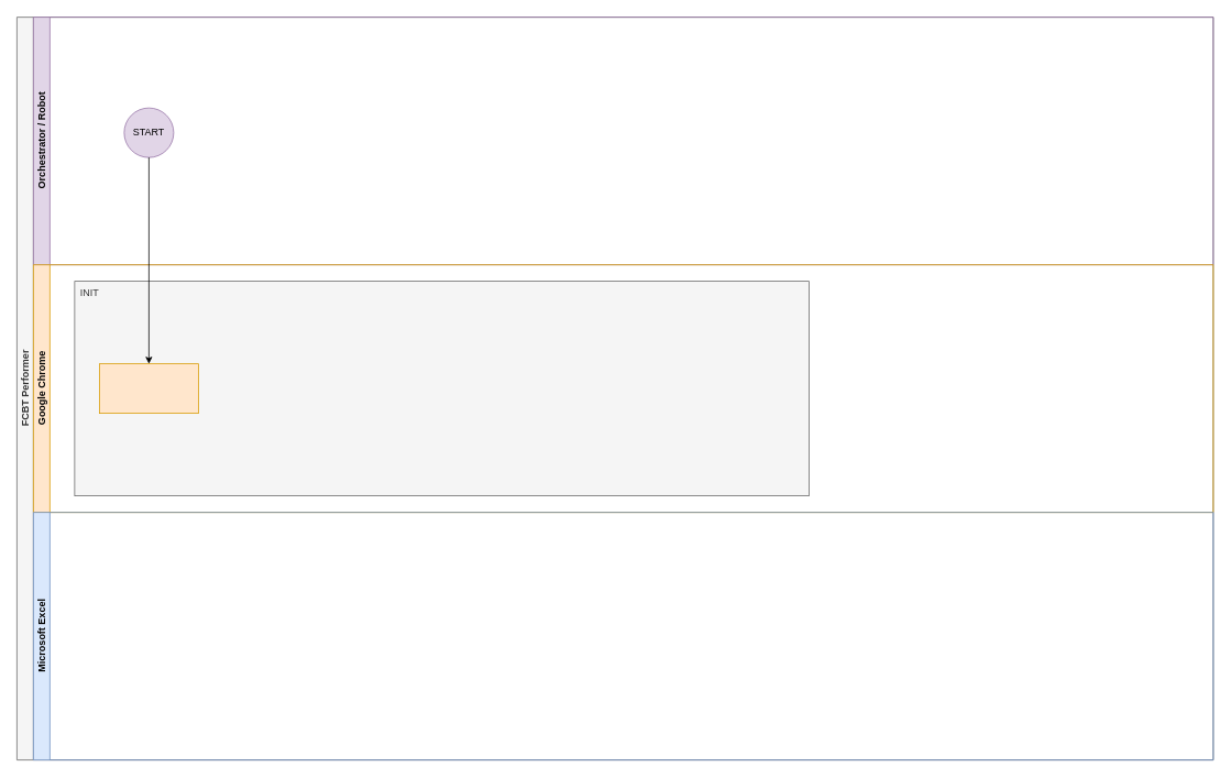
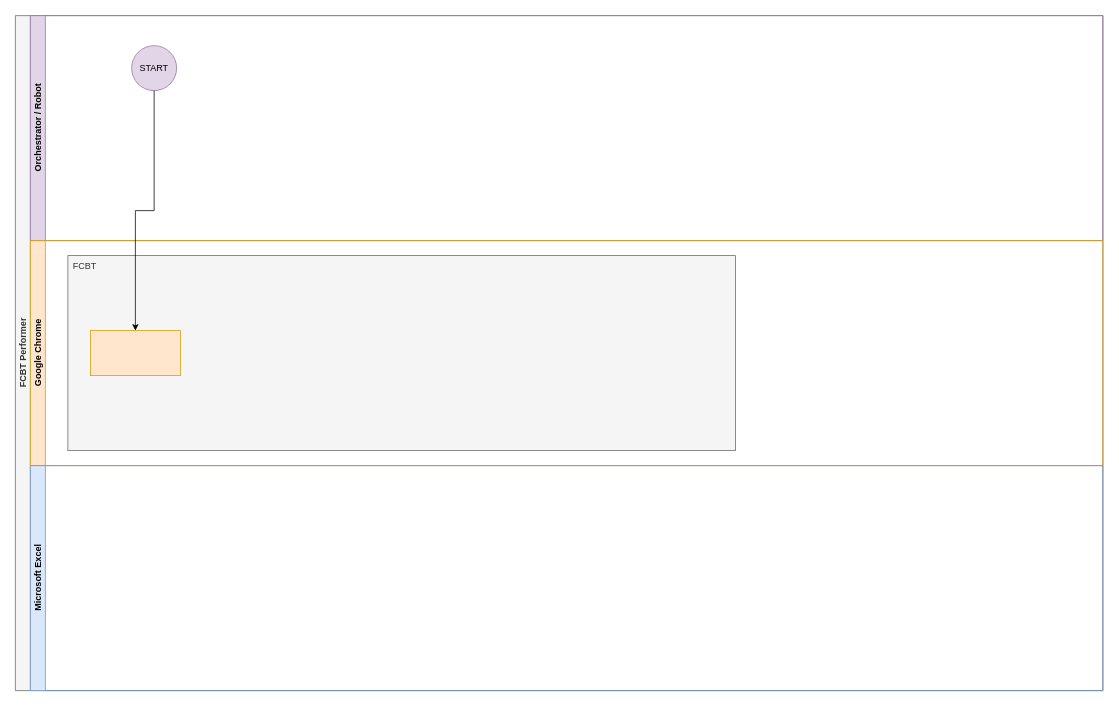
  <mxCell id="0" />
  <mxCell id="1" parent="0" />
  <mxCell id="2" value="FCBT Performer" style="swimlane;html=1;childLayout=stackLayout;resizeParent=1;resizeParentMax=0;horizontal=0;startSize=20;horizontalStack=0;fillColor=#f5f5f5;strokeColor=#666666;fontColor=#333333;" parent="1" vertex="1"><mxGeometry x="20" y="20" width="1450" height="900" as="geometry" /></mxCell>
  <mxCell id="3" value="Orchestrator / Robot" style="swimlane;html=1;startSize=20;horizontal=0;fillColor=#e1d5e7;strokeColor=#9673a6;" parent="2" vertex="1"><mxGeometry x="20" width="1430" height="300" as="geometry" /></mxCell>
- <mxCell id="4" value="START" style="ellipse;whiteSpace=wrap;html=1;aspect=fixed;fillColor=#e1d5e7;strokeColor=#9673a6;" vertex="1" parent="3"><mxGeometry x="110" y="110" width="60" height="60" as="geometry" /></mxCell>
+ <mxCell id="4" value="START" style="ellipse;whiteSpace=wrap;html=1;aspect=fixed;fillColor=#e1d5e7;strokeColor=#9673a6;" vertex="1" parent="3"><mxGeometry x="135" y="40" width="60" height="60" as="geometry" /></mxCell>
  <mxCell id="5" value="Google Chrome" style="swimlane;html=1;startSize=20;horizontal=0;fillColor=#ffe6cc;strokeColor=#d79b00;" parent="2" vertex="1"><mxGeometry x="20" y="300" width="1430" height="300" as="geometry"><mxRectangle x="20" y="300" width="1430" height="30" as="alternateBounds" /></mxGeometry></mxCell>
- <mxCell id="6" value="INIT" style="rounded=0;whiteSpace=wrap;html=1;fillColor=#f5f5f5;fontColor=#333333;strokeColor=#666666;align=left;verticalAlign=top;labelPosition=center;verticalLabelPosition=middle;spacingLeft=5;" vertex="1" parent="5"><mxGeometry x="50" y="20" width="890" height="260" as="geometry" /></mxCell>
+ <mxCell id="6" value="FCBT" style="rounded=0;whiteSpace=wrap;html=1;fillColor=#f5f5f5;fontColor=#333333;strokeColor=#666666;align=left;verticalAlign=top;labelPosition=center;verticalLabelPosition=middle;spacingLeft=5;" vertex="1" parent="5"><mxGeometry x="50" y="20" width="890" height="260" as="geometry" /></mxCell>
  <mxCell id="7" value="" style="whiteSpace=wrap;html=1;fillColor=#ffe6cc;strokeColor=#d79b00;" vertex="1" parent="5"><mxGeometry x="80" y="120" width="120" height="60" as="geometry" /></mxCell>
  <mxCell id="8" value="Microsoft Excel" style="swimlane;html=1;startSize=20;horizontal=0;fillColor=#dae8fc;strokeColor=#6c8ebf;" parent="2" vertex="1"><mxGeometry x="20" y="600" width="1430" height="300" as="geometry" /></mxCell>
  <mxCell id="9" value="" style="edgeStyle=orthogonalEdgeStyle;rounded=0;orthogonalLoop=1;jettySize=auto;html=1;" edge="1" parent="2" source="4" target="7"><mxGeometry relative="1" as="geometry" /></mxCell>
